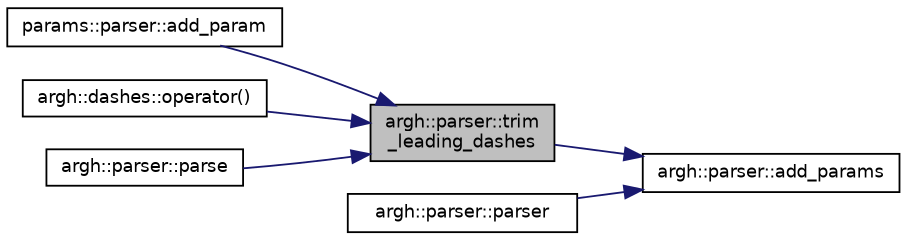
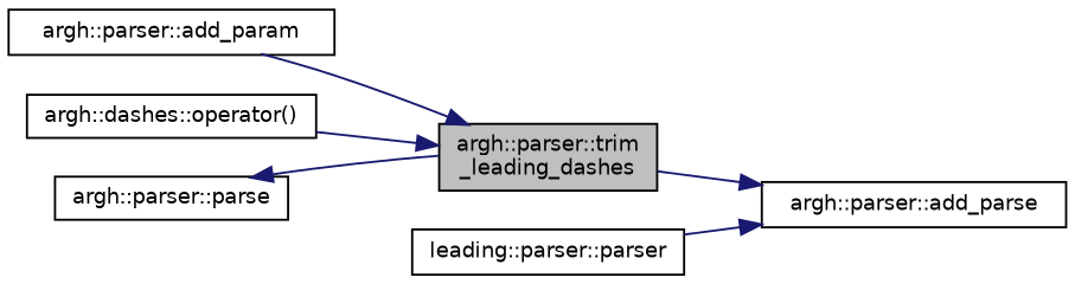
  digraph {
    rankdir=RL
    node [color=black fillcolor=white fontname=Helvetica fontsize=10 shape=record style=filled]
    edge [color=midnightblue dir=back fontname=Helvetica fontsize=10 labelfontname=Helvetica labelfontsize=10 style=solid]
    n1 [fillcolor=grey75 fontcolor=black height=0.2 label="argh::parser::trim\l_leading_dashes" width=0.4]
-   n2 [height=0.2 label="params::parser::add_param" width=0.4]
+   n2 [height=0.2 label="argh::parser::add_param" width=0.4]
    n3 [height=0.2 label="argh::dashes::operator()" width=0.4]
    n4 [height=0.2 label="argh::parser::parse" width=0.4]
-   n5 [height=0.2 label="argh::parser::add_params" width=0.4]
-   n6 [height=0.2 label="argh::parser::parser" width=0.4]
+   n5 [height=0.2 label="argh::parser::add_parse" width=0.4]
+   n6 [height=0.2 label="leading::parser::parser" width=0.4]
    n1 -> n2
    n1 -> n3
-   n1 -> n4
+   n4 -> n1
    n5 -> n1
    n5 -> n6
  }
